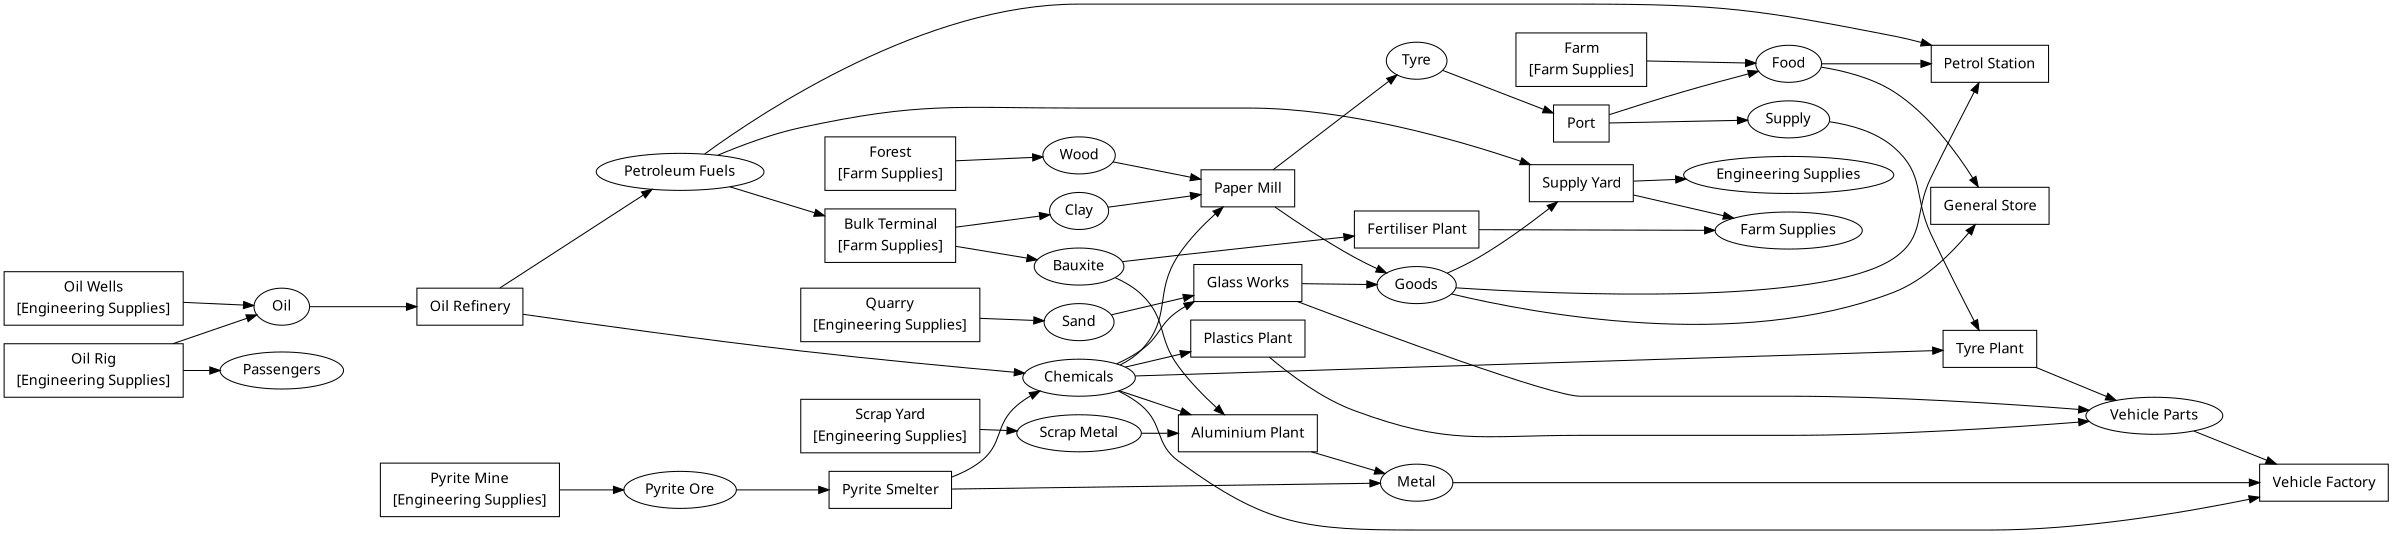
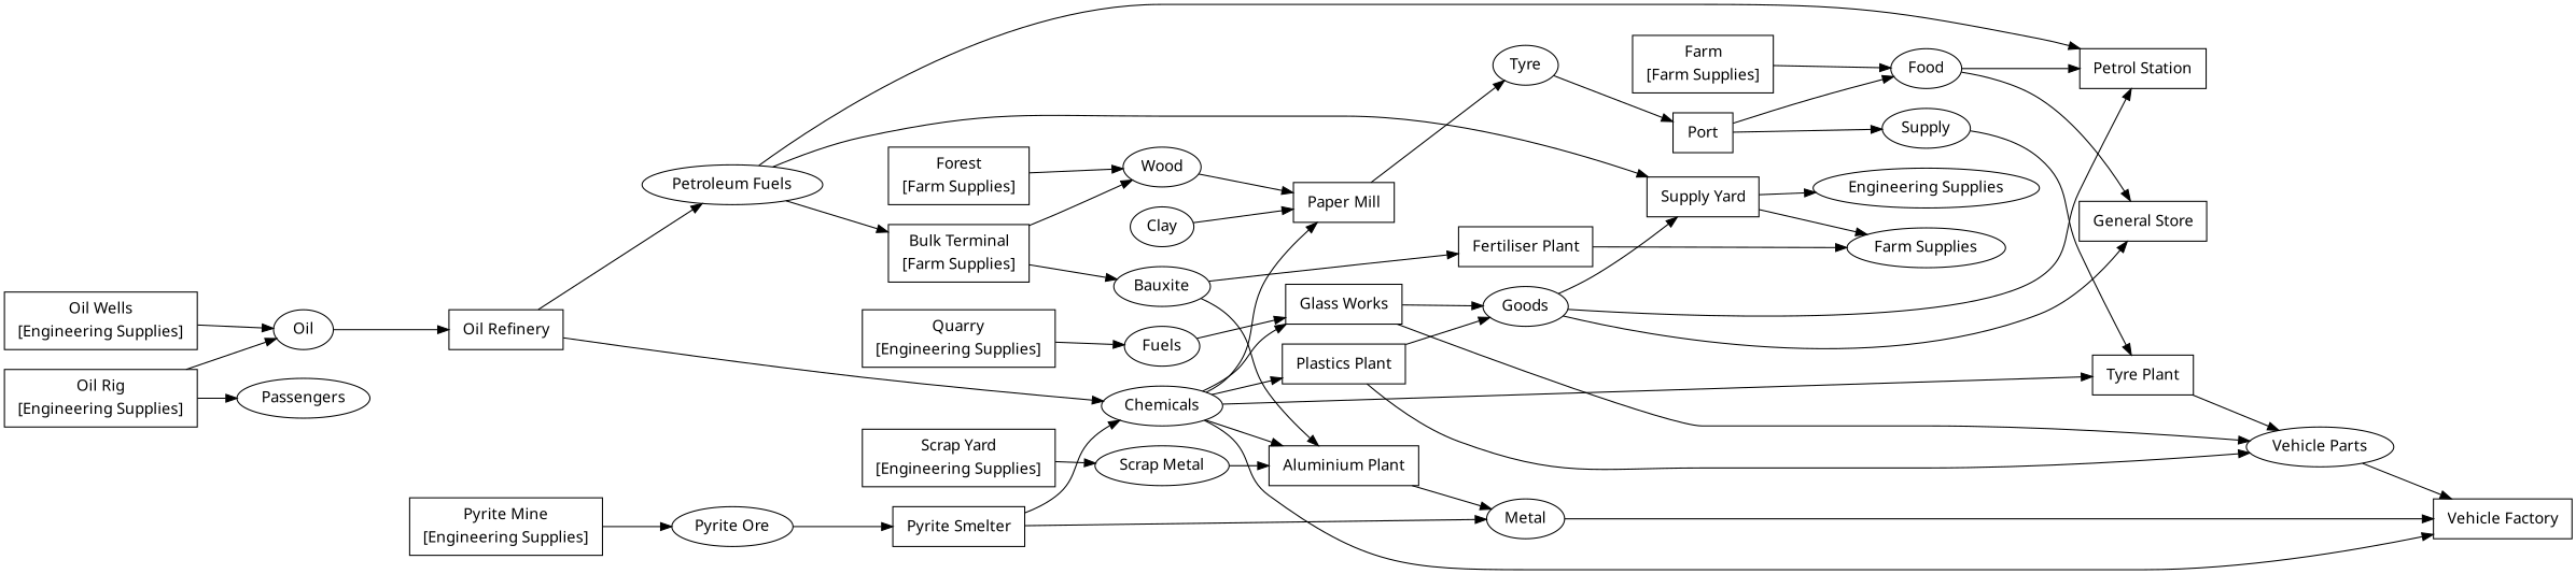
  digraph {
    fname="docs/html/arctic_basic.dot"
    fontname="Noto Sans"
    rankdir=LR
    node [fontname="Noto Sans" shape=box]
    edge [fontname="Noto Sans"]
    n1 [label=Bauxite shape=ellipse]
    n2 [label=<             <table border="0" cellborder="0">                 <tr><td>Aluminium Plant</td></tr>                                                                                                                                                                                  </table>         >]
    n3 [label=<             <table border="0" cellborder="0">                 <tr><td>Fertiliser Plant</td></tr>                                                                    </table>         >]
    n4 [label=Metal shape=ellipse]
    n5 [label=<             <table border="0" cellborder="0">                 <tr><td>Vehicle Factory</td></tr>                                                                                                                                                                                  </table>         >]
    n6 [label=Chemicals shape=ellipse]
    n7 [label=<             <table border="0" cellborder="0">                 <tr><td>Plastics Plant</td></tr>                                                                    </table>         >]
    n8 [label=<             <table border="0" cellborder="0">                 <tr><td>Tyre Plant</td></tr>                                                                                                                           </table>         >]
    n9 [label=<             <table border="0" cellborder="0">                 <tr><td>Glass Works</td></tr>                                                                                                                           </table>         >]
    n10 [label=<             <table border="0" cellborder="0">                 <tr><td>Paper Mill</td></tr>                                                                                                                                                                                  </table>         >]
    n11 [label="Farm Supplies" shape=ellipse]
    n12 [label=Goods shape=ellipse]
    n13 [label="Vehicle Parts" shape=ellipse]
    n14 [label=Tyre shape=ellipse]
    n15 [label=<             <table border="0" cellborder="0">                 <tr><td>General Store</td></tr>                                                                                                                           </table>         >]
    n16 [label=<             <table border="0" cellborder="0">                 <tr><td>Petrol Station</td></tr>                                                                                                                                                                                  </table>         >]
    n17 [label=<             <table border="0" cellborder="0">                 <tr><td>Supply Yard</td></tr>                                                                                                                                                                                  </table>         >]
    n18 [label=<             <table border="0" cellborder="0">                 <tr><td>Port</td></tr>                                                                                                                           </table>         >]
    n19 [label=Clay shape=ellipse]
    n20 [label="Engineering Supplies" shape=ellipse]
    n21 [label=Food shape=ellipse]
    n22 [label=Oil shape=ellipse]
    n23 [label=<             <table border="0" cellborder="0">                 <tr><td>Oil Refinery</td></tr>                                                                    </table>         >]
    n24 [label="Petroleum Fuels" shape=ellipse]
    n25 [label=<             <table border="0" cellborder="0">                 <tr><td>Bulk Terminal</td></tr>                                                               <tr><td>[Farm Supplies]</td></tr>                                                                                                          </table>         >]
    n26 [label=Supply shape=ellipse]
    n27 [label="Pyrite Ore" shape=ellipse]
    n28 [label=<             <table border="0" cellborder="0">                 <tr><td>Pyrite Smelter</td></tr>                                                                    </table>         >]
-   n29 [label=Sand shape=ellipse]
+   n29 [label=Fuels shape=ellipse]
    n30 [label="Scrap Metal" shape=ellipse]
    n31 [label=Wood shape=ellipse]
    n32 [label=<             <table border="0" cellborder="0">                 <tr><td>Farm</td></tr>                                                               <tr><td>[Farm Supplies]</td></tr>                                                   </table>         >]
    n33 [label=<             <table border="0" cellborder="0">                 <tr><td>Forest</td></tr>                                                               <tr><td>[Farm Supplies]</td></tr>                                                   </table>         >]
    n34 [label=<             <table border="0" cellborder="0">                 <tr><td>Oil Rig</td></tr>                                                               <tr><td>[Engineering Supplies]</td></tr>                                                   </table>         >]
    n35 [label=Passengers shape=ellipse]
    n36 [label=<             <table border="0" cellborder="0">                 <tr><td>Oil Wells</td></tr>                                                               <tr><td>[Engineering Supplies]</td></tr>                                                   </table>         >]
    n37 [label=<             <table border="0" cellborder="0">                 <tr><td>Pyrite Mine</td></tr>                                                               <tr><td>[Engineering Supplies]</td></tr>                                                   </table>         >]
    n38 [label=<             <table border="0" cellborder="0">                 <tr><td>Quarry</td></tr>                                                               <tr><td>[Engineering Supplies]</td></tr>                                                   </table>         >]
    n39 [label=<             <table border="0" cellborder="0">                 <tr><td>Scrap Yard</td></tr>                                                               <tr><td>[Engineering Supplies]</td></tr>                                                   </table>         >]
    n1 -> n2
    n1 -> n3
    n2 -> n4
    n3 -> n11
    n4 -> n5
    n6 -> n2
    n6 -> n5
    n6 -> n7
    n6 -> n8
    n6 -> n9
    n6 -> n10
-   n10 -> n12
+   n7 -> n12
    n7 -> n13
    n8 -> n13
    n9 -> n12
    n9 -> n13
    n10 -> n14
    n12 -> n15
    n12 -> n16
    n12 -> n17
    n13 -> n5
    n14 -> n18
    n17 -> n11
    n17 -> n20
    n18 -> n21
    n18 -> n26
    n19 -> n10
    n21 -> n15
    n21 -> n16
    n22 -> n23
    n23 -> n6
    n23 -> n24
    n24 -> n16
    n24 -> n17
    n24 -> n25
    n25 -> n1
-   n25 -> n19
+   n25 -> n31
    n26 -> n8
    n27 -> n28
    n28 -> n4
    n28 -> n6
    n29 -> n9
    n30 -> n2
    n31 -> n10
    n32 -> n21
    n33 -> n31
    n34 -> n22
    n34 -> n35
    n36 -> n22
    n37 -> n27
    n38 -> n29
    n39 -> n30
  }
